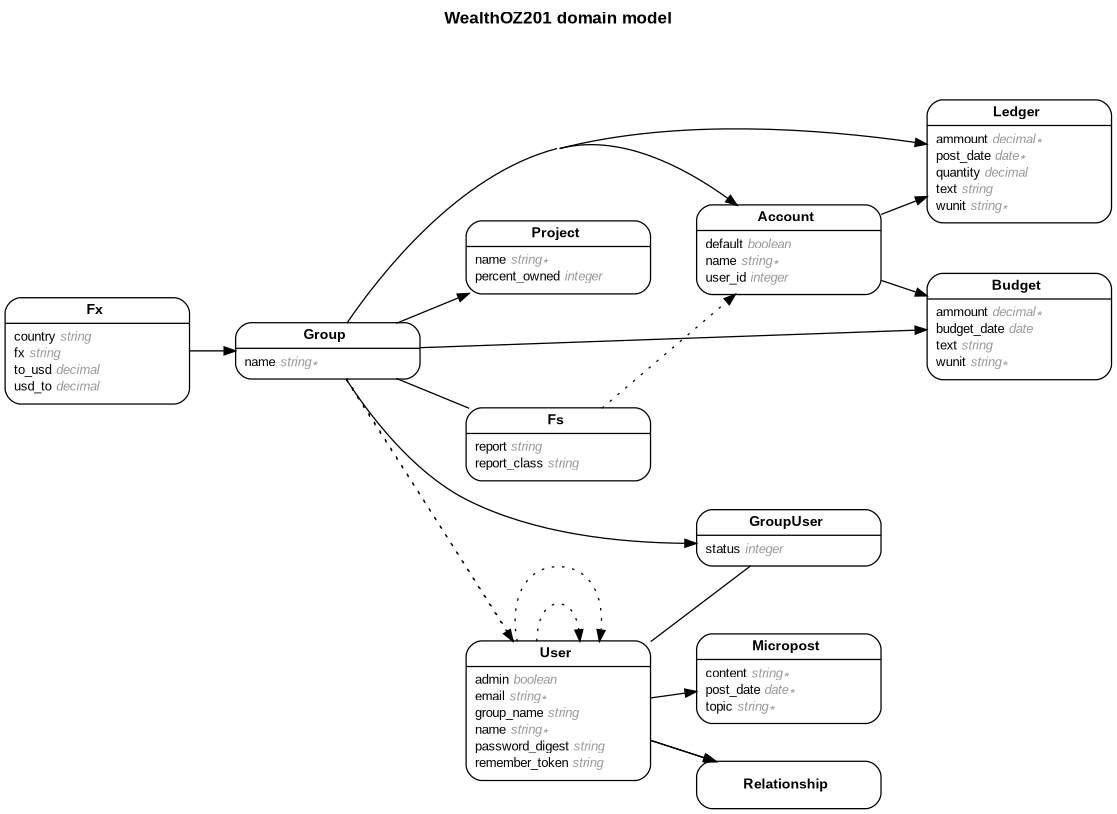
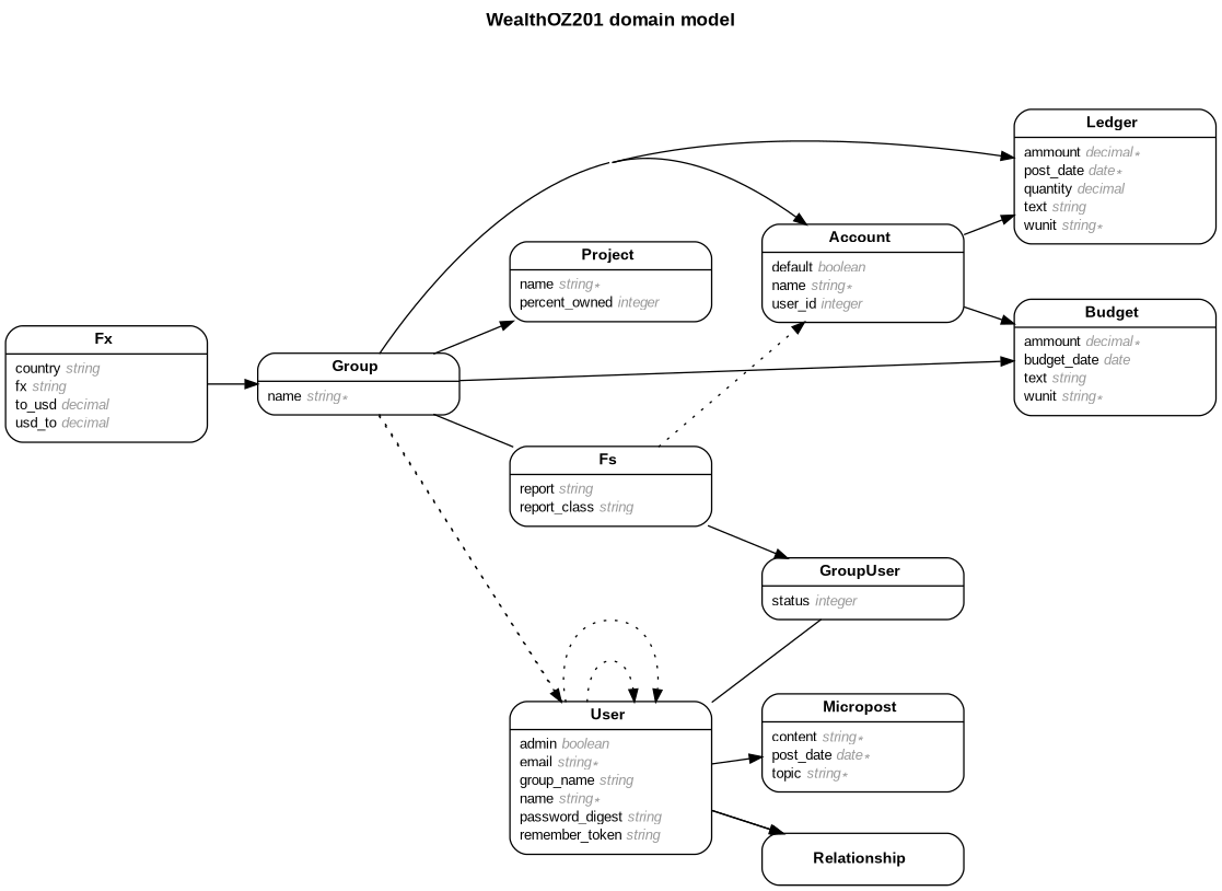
  digraph {
    concentrate=true
    fontname="Arial Bold"
    fontsize=13
    label="WealthOZ201 domain model\n\n"
    labelloc=t
    nodesep=0.4
    rankdir=LR
    ranksep=0.5
    node [fontname=Arial fontsize=10 margin="0.07,0.05" penwidth=1.0 shape=Mrecord]
    edge [arrowhead=normal arrowsize=0.9 arrowtail=none dir=both fontname=Arial fontsize=7 labelangle=32 labeldistance=1.8 penwidth=1.0 weight=2]
    n1 [label=<<table border="0" align="center" cellspacing="0.5" cellpadding="0" width="134">   <tr><td align="center" valign="bottom" width="130"><font face="Arial Bold" point-size="11">Account</font></td></tr> </table> | <table border="0" align="left" cellspacing="2" cellpadding="0" width="134">   <tr><td align="left" width="130" port="default">default <font face="Arial Italic" color="grey60">boolean</font></td></tr>   <tr><td align="left" width="130" port="name">name <font face="Arial Italic" color="grey60">string ∗</font></td></tr>   <tr><td align="left" width="130" port="user_id">user_id <font face="Arial Italic" color="grey60">integer</font></td></tr> </table> >]
    n2 [label=<<table border="0" align="center" cellspacing="0.5" cellpadding="0" width="134">   <tr><td align="center" valign="bottom" width="130"><font face="Arial Bold" point-size="11">Budget</font></td></tr> </table> | <table border="0" align="left" cellspacing="2" cellpadding="0" width="134">   <tr><td align="left" width="130" port="ammount">ammount <font face="Arial Italic" color="grey60">decimal ∗</font></td></tr>   <tr><td align="left" width="130" port="budget_date">budget_date <font face="Arial Italic" color="grey60">date</font></td></tr>   <tr><td align="left" width="130" port="text">text <font face="Arial Italic" color="grey60">string</font></td></tr>   <tr><td align="left" width="130" port="wunit">wunit <font face="Arial Italic" color="grey60">string ∗</font></td></tr> </table> >]
    n3 [label=<<table border="0" align="center" cellspacing="0.5" cellpadding="0" width="134">   <tr><td align="center" valign="bottom" width="130"><font face="Arial Bold" point-size="11">Ledger</font></td></tr> </table> | <table border="0" align="left" cellspacing="2" cellpadding="0" width="134">   <tr><td align="left" width="130" port="ammount">ammount <font face="Arial Italic" color="grey60">decimal ∗</font></td></tr>   <tr><td align="left" width="130" port="post_date">post_date <font face="Arial Italic" color="grey60">date ∗</font></td></tr>   <tr><td align="left" width="130" port="quantity">quantity <font face="Arial Italic" color="grey60">decimal</font></td></tr>   <tr><td align="left" width="130" port="text">text <font face="Arial Italic" color="grey60">string</font></td></tr>   <tr><td align="left" width="130" port="wunit">wunit <font face="Arial Italic" color="grey60">string ∗</font></td></tr> </table> >]
    n4 [label=<<table border="0" align="center" cellspacing="0.5" cellpadding="0" width="134">   <tr><td align="center" valign="bottom" width="130"><font face="Arial Bold" point-size="11">Fs</font></td></tr> </table> | <table border="0" align="left" cellspacing="2" cellpadding="0" width="134">   <tr><td align="left" width="130" port="report">report <font face="Arial Italic" color="grey60">string</font></td></tr>   <tr><td align="left" width="130" port="report_class">report_class <font face="Arial Italic" color="grey60">string</font></td></tr> </table> >]
    n5 [label=<<table border="0" align="center" cellspacing="0.5" cellpadding="0" width="134">   <tr><td align="center" valign="bottom" width="130"><font face="Arial Bold" point-size="11">Fx</font></td></tr> </table> | <table border="0" align="left" cellspacing="2" cellpadding="0" width="134">   <tr><td align="left" width="130" port="country">country <font face="Arial Italic" color="grey60">string</font></td></tr>   <tr><td align="left" width="130" port="fx">fx <font face="Arial Italic" color="grey60">string</font></td></tr>   <tr><td align="left" width="130" port="to_usd">to_usd <font face="Arial Italic" color="grey60">decimal</font></td></tr>   <tr><td align="left" width="130" port="usd_to">usd_to <font face="Arial Italic" color="grey60">decimal</font></td></tr> </table> >]
    n6 [label=<<table border="0" align="center" cellspacing="0.5" cellpadding="0" width="134">   <tr><td align="center" valign="bottom" width="130"><font face="Arial Bold" point-size="11">Group</font></td></tr> </table> | <table border="0" align="left" cellspacing="2" cellpadding="0" width="134">   <tr><td align="left" width="130" port="name">name <font face="Arial Italic" color="grey60">string ∗</font></td></tr> </table> >]
    n7 [label=<<table border="0" align="center" cellspacing="0.5" cellpadding="0" width="134">   <tr><td align="center" valign="bottom" width="130"><font face="Arial Bold" point-size="11">GroupUser</font></td></tr> </table> | <table border="0" align="left" cellspacing="2" cellpadding="0" width="134">   <tr><td align="left" width="130" port="status">status <font face="Arial Italic" color="grey60">integer</font></td></tr> </table> >]
    n8 [label=<<table border="0" align="center" cellspacing="0.5" cellpadding="0" width="134">   <tr><td align="center" valign="bottom" width="130"><font face="Arial Bold" point-size="11">Project</font></td></tr> </table> | <table border="0" align="left" cellspacing="2" cellpadding="0" width="134">   <tr><td align="left" width="130" port="name">name <font face="Arial Italic" color="grey60">string ∗</font></td></tr>   <tr><td align="left" width="130" port="percent_owned">percent_owned <font face="Arial Italic" color="grey60">integer</font></td></tr> </table> >]
    n9 [label=<<table border="0" align="center" cellspacing="0.5" cellpadding="0" width="134">   <tr><td align="center" valign="bottom" width="130"><font face="Arial Bold" point-size="11">User</font></td></tr> </table> | <table border="0" align="left" cellspacing="2" cellpadding="0" width="134">   <tr><td align="left" width="130" port="admin">admin <font face="Arial Italic" color="grey60">boolean</font></td></tr>   <tr><td align="left" width="130" port="email">email <font face="Arial Italic" color="grey60">string ∗</font></td></tr>   <tr><td align="left" width="130" port="group_name">group_name <font face="Arial Italic" color="grey60">string</font></td></tr>   <tr><td align="left" width="130" port="name">name <font face="Arial Italic" color="grey60">string ∗</font></td></tr>   <tr><td align="left" width="130" port="password_digest">password_digest <font face="Arial Italic" color="grey60">string</font></td></tr>   <tr><td align="left" width="130" port="remember_token">remember_token <font face="Arial Italic" color="grey60">string</font></td></tr> </table> >]
    n10 [label=<<table border="0" align="center" cellspacing="0.5" cellpadding="0" width="134">   <tr><td align="center" valign="bottom" width="130"><font face="Arial Bold" point-size="11">Micropost</font></td></tr> </table> | <table border="0" align="left" cellspacing="2" cellpadding="0" width="134">   <tr><td align="left" width="130" port="content">content <font face="Arial Italic" color="grey60">string ∗</font></td></tr>   <tr><td align="left" width="130" port="post_date">post_date <font face="Arial Italic" color="grey60">date ∗</font></td></tr>   <tr><td align="left" width="130" port="topic">topic <font face="Arial Italic" color="grey60">string ∗</font></td></tr> </table> >]
    n11 [label=<<table border="0" align="center" cellspacing="0.5" cellpadding="0" width="134">   <tr><td align="center" valign="bottom" width="130"><font face="Arial Bold" point-size="11">Relationship</font></td></tr> </table> >]
    n1 -> n2
    n1 -> n3
    n4 -> n1 [style=dotted]
    n5 -> n6
    n6 -> n1
    n6 -> n2
    n6 -> n3
    n6 -> n4 [arrowhead=none]
-   n6 -> n7
+   n4 -> n7
    n6 -> n8
    n6 -> n9 [constraint=false style=dotted weight=1]
    n9 -> n6 [arrowhead=none constraint=false style=dotted weight=1]
    n9 -> n7 [arrowhead=none]
    n9 -> n9 [constraint=false style=dotted weight=1]
    n9 -> n9 [constraint=false style=dotted weight=1]
    n9 -> n10
    n9 -> n11
    n9 -> n11
  }
